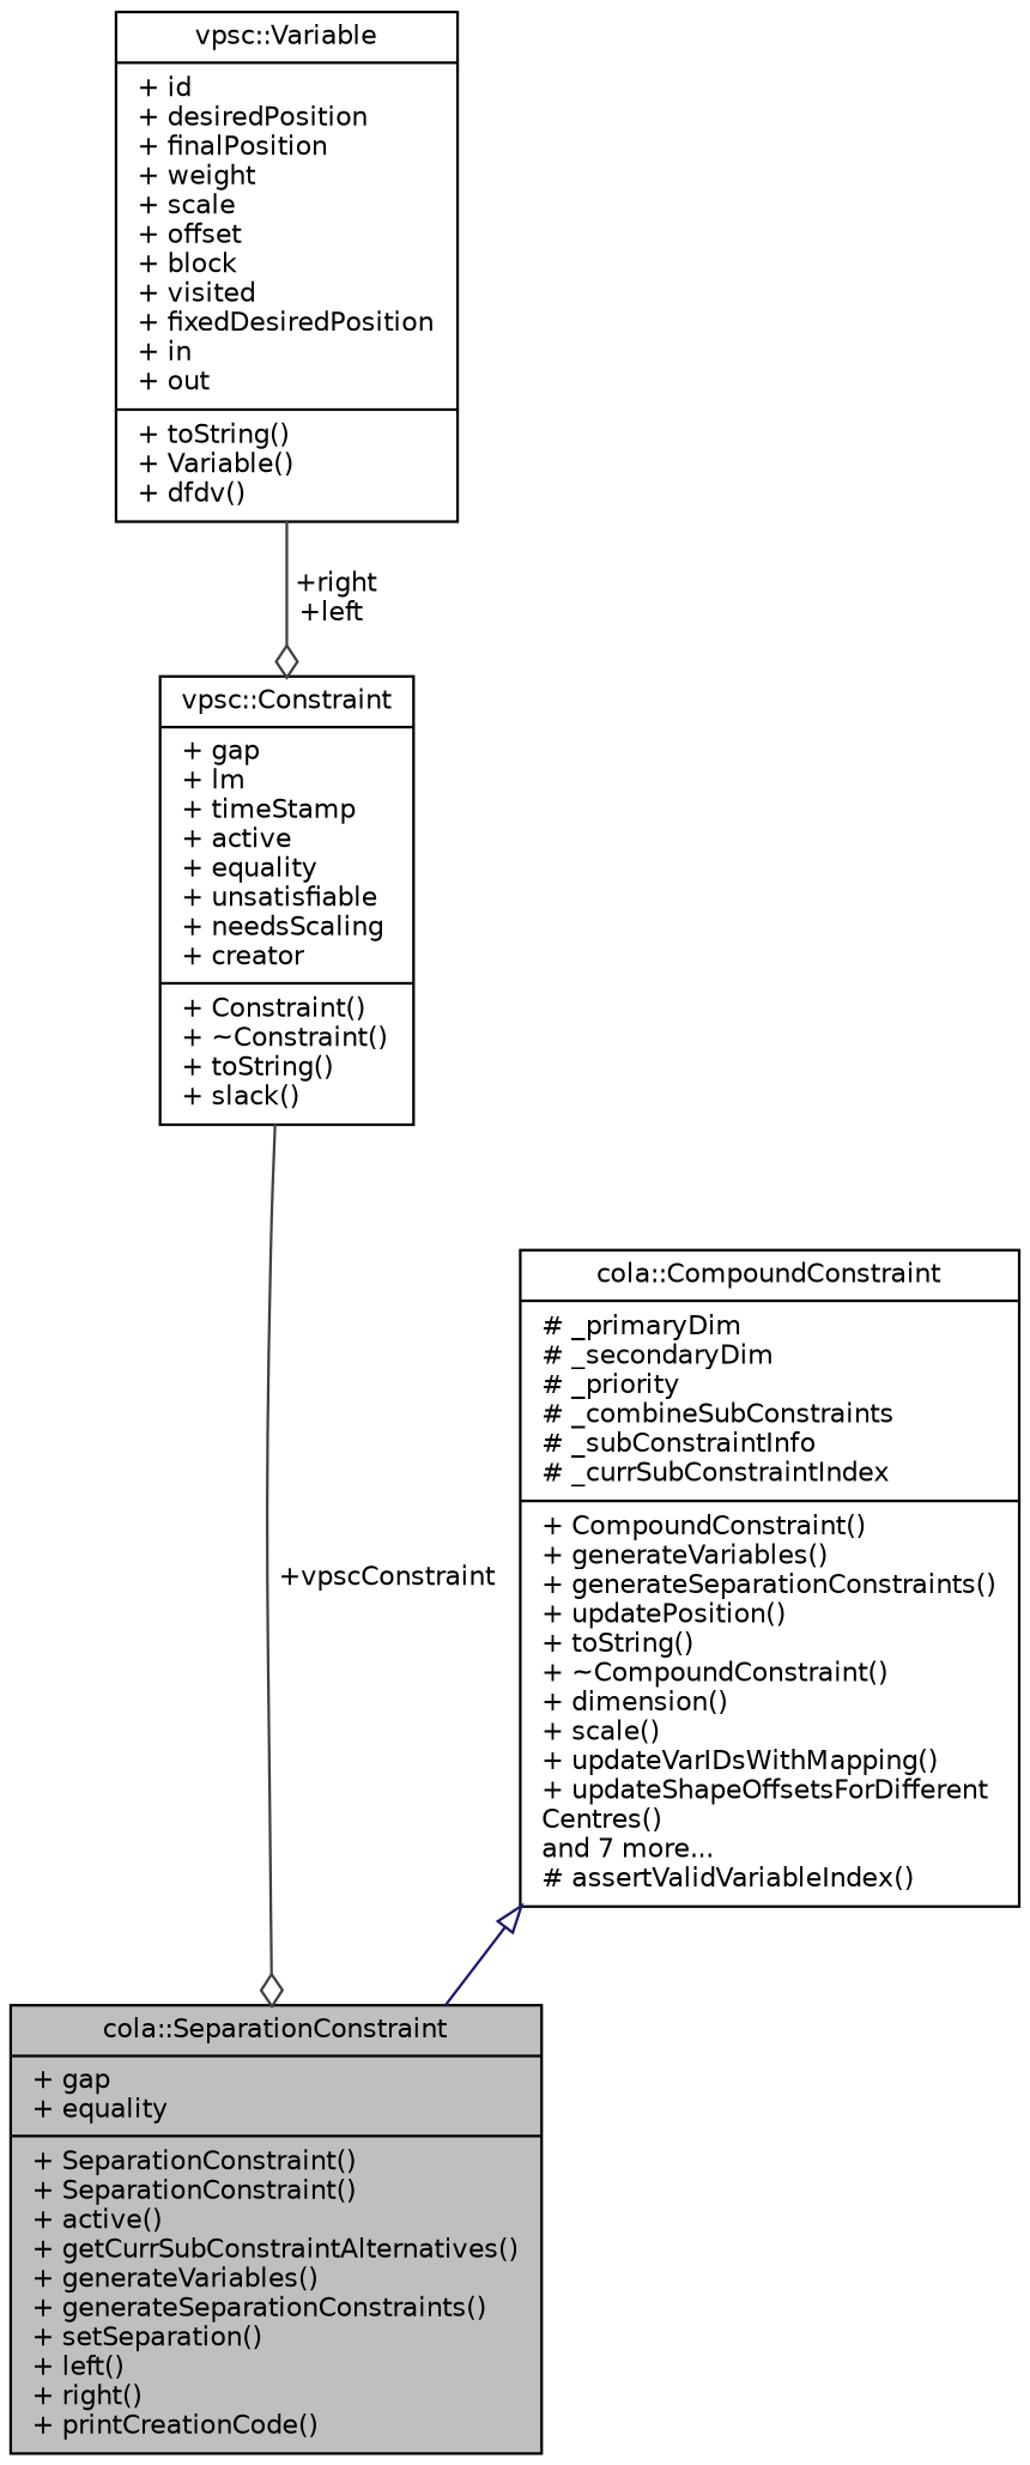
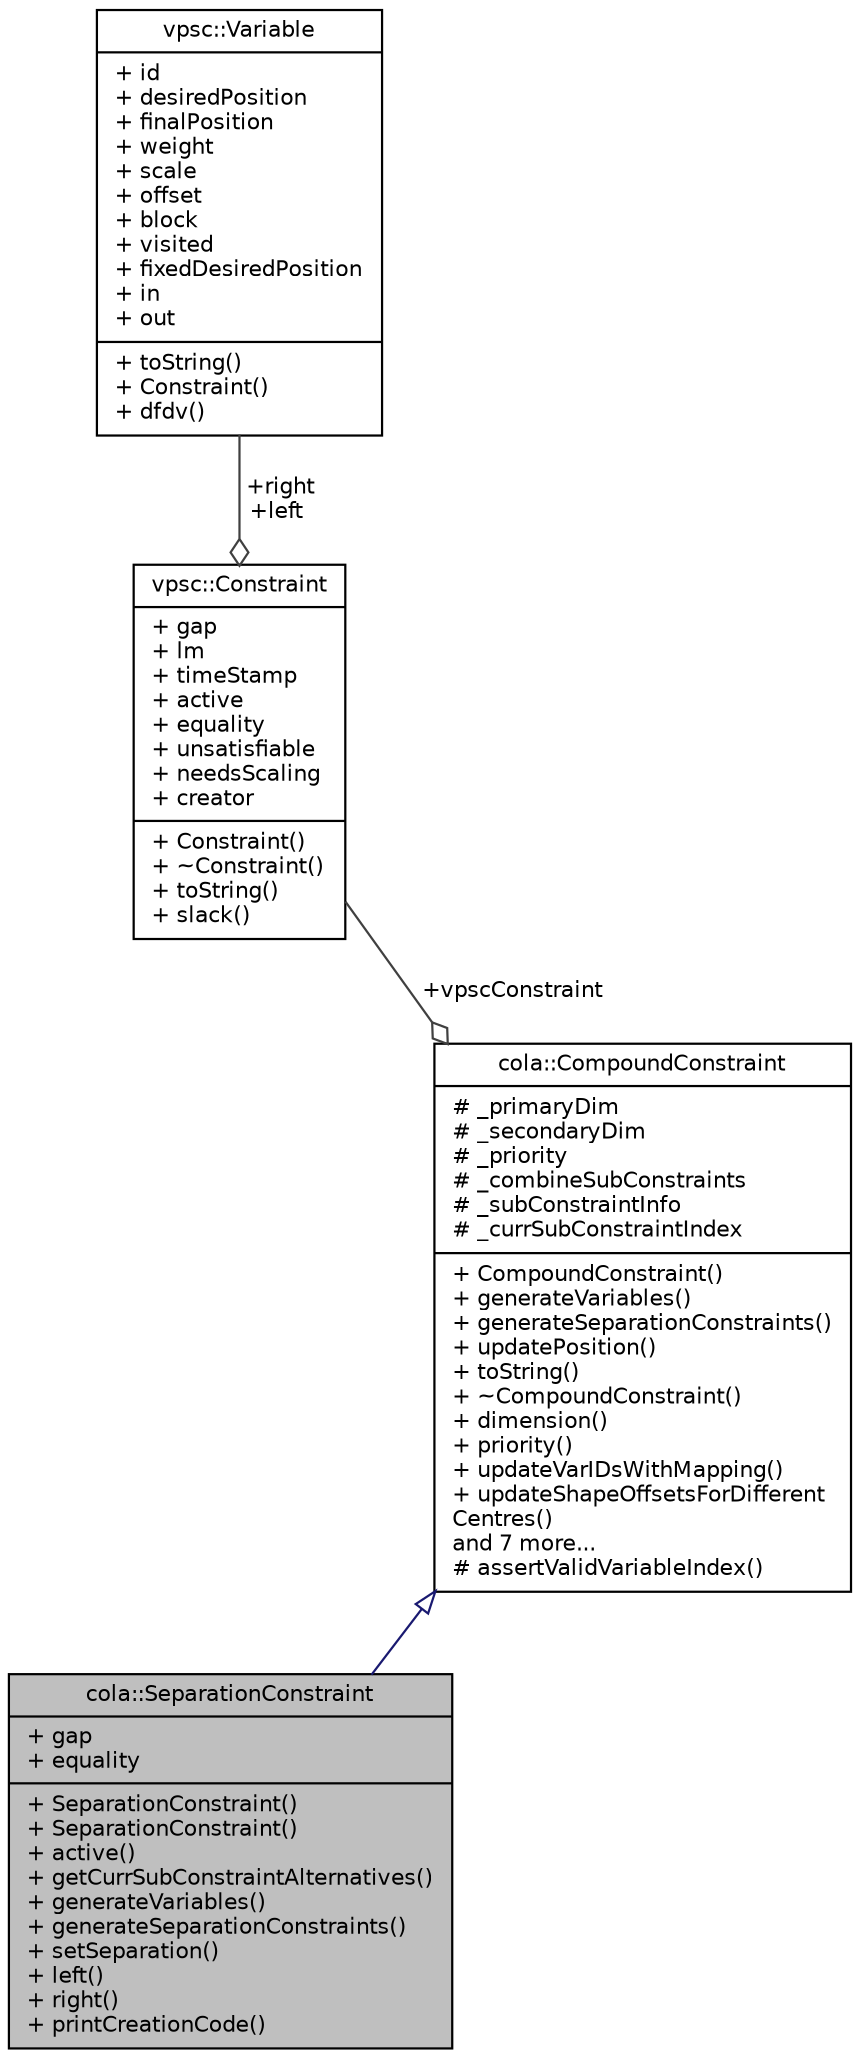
  digraph {
    node [color=black fillcolor=white fontname=Helvetica fontsize=10 shape=record style=filled]
    edge [color=grey25 fontname=Helvetica fontsize=10 labelfontname=Helvetica labelfontsize=10 style=solid arrowhead=odiamond]
    n1 [fillcolor=grey75 fontcolor=black height=0.2 label="{cola::SeparationConstraint\n|+ gap\l+ equality\l|+ SeparationConstraint()\l+ SeparationConstraint()\l+ active()\l+ getCurrSubConstraintAlternatives()\l+ generateVariables()\l+ generateSeparationConstraints()\l+ setSeparation()\l+ left()\l+ right()\l+ printCreationCode()\l}" width=0.4]
-   n2 [height=0.2 label="{cola::CompoundConstraint\n|# _primaryDim\l# _secondaryDim\l# _priority\l# _combineSubConstraints\l# _subConstraintInfo\l# _currSubConstraintIndex\l|+ CompoundConstraint()\l+ generateVariables()\l+ generateSeparationConstraints()\l+ updatePosition()\l+ toString()\l+ ~CompoundConstraint()\l+ dimension()\l+ scale()\l+ updateVarIDsWithMapping()\l+ updateShapeOffsetsForDifferent\lCentres()\land 7 more...\l# assertValidVariableIndex()\l}" width=0.4]
+   n2 [height=0.2 label="{cola::CompoundConstraint\n|# _primaryDim\l# _secondaryDim\l# _priority\l# _combineSubConstraints\l# _subConstraintInfo\l# _currSubConstraintIndex\l|+ CompoundConstraint()\l+ generateVariables()\l+ generateSeparationConstraints()\l+ updatePosition()\l+ toString()\l+ ~CompoundConstraint()\l+ dimension()\l+ priority()\l+ updateVarIDsWithMapping()\l+ updateShapeOffsetsForDifferent\lCentres()\land 7 more...\l# assertValidVariableIndex()\l}" width=0.4]
    n3 [height=0.2 label="{vpsc::Constraint\n|+ gap\l+ lm\l+ timeStamp\l+ active\l+ equality\l+ unsatisfiable\l+ needsScaling\l+ creator\l|+ Constraint()\l+ ~Constraint()\l+ toString()\l+ slack()\l}" width=0.4]
-   n4 [height=0.2 label="{vpsc::Variable\n|+ id\l+ desiredPosition\l+ finalPosition\l+ weight\l+ scale\l+ offset\l+ block\l+ visited\l+ fixedDesiredPosition\l+ in\l+ out\l|+ toString()\l+ Variable()\l+ dfdv()\l}" width=0.4]
+   n4 [height=0.2 label="{vpsc::Variable\n|+ id\l+ desiredPosition\l+ finalPosition\l+ weight\l+ scale\l+ offset\l+ block\l+ visited\l+ fixedDesiredPosition\l+ in\l+ out\l|+ toString()\l+ Constraint()\l+ dfdv()\l}" width=0.4]
    n2 -> n1 [arrowtail=onormal color=midnightblue dir=back arrowhead=""]
-   n3 -> n1 [label=" +vpscConstraint"]
+   n3 -> n2 [label=" +vpscConstraint"]
    n4 -> n3 [label=" +right\n+left"]
  }
